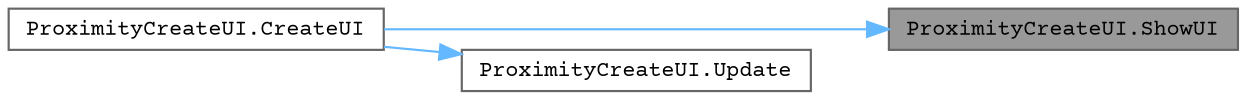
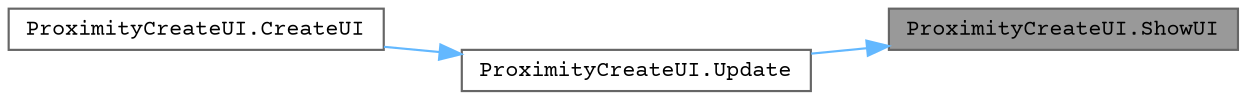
  digraph {
    fontname="Courier Prime"
    rankdir=RL
    node [color=grey40 fillcolor=white fontname="Courier Prime" fontsize=10 shape=box style=filled]
    edge [color=steelblue1 dir=back fontname="Courier Prime" fontsize=10 labelfontname=Helvetica labelfontsize=10 style=solid]
    n1 [color=gray40 fillcolor=grey60 fontcolor=black height=0.2 label="ProximityCreateUI.ShowUI" width=0.4]
    n2 [height=0.2 label="ProximityCreateUI.CreateUI" width=0.4]
    n3 [height=0.2 label="ProximityCreateUI.Update" width=0.4]
-   n1 -> n2
+   n1 -> n3
    n3 -> n2
  }
